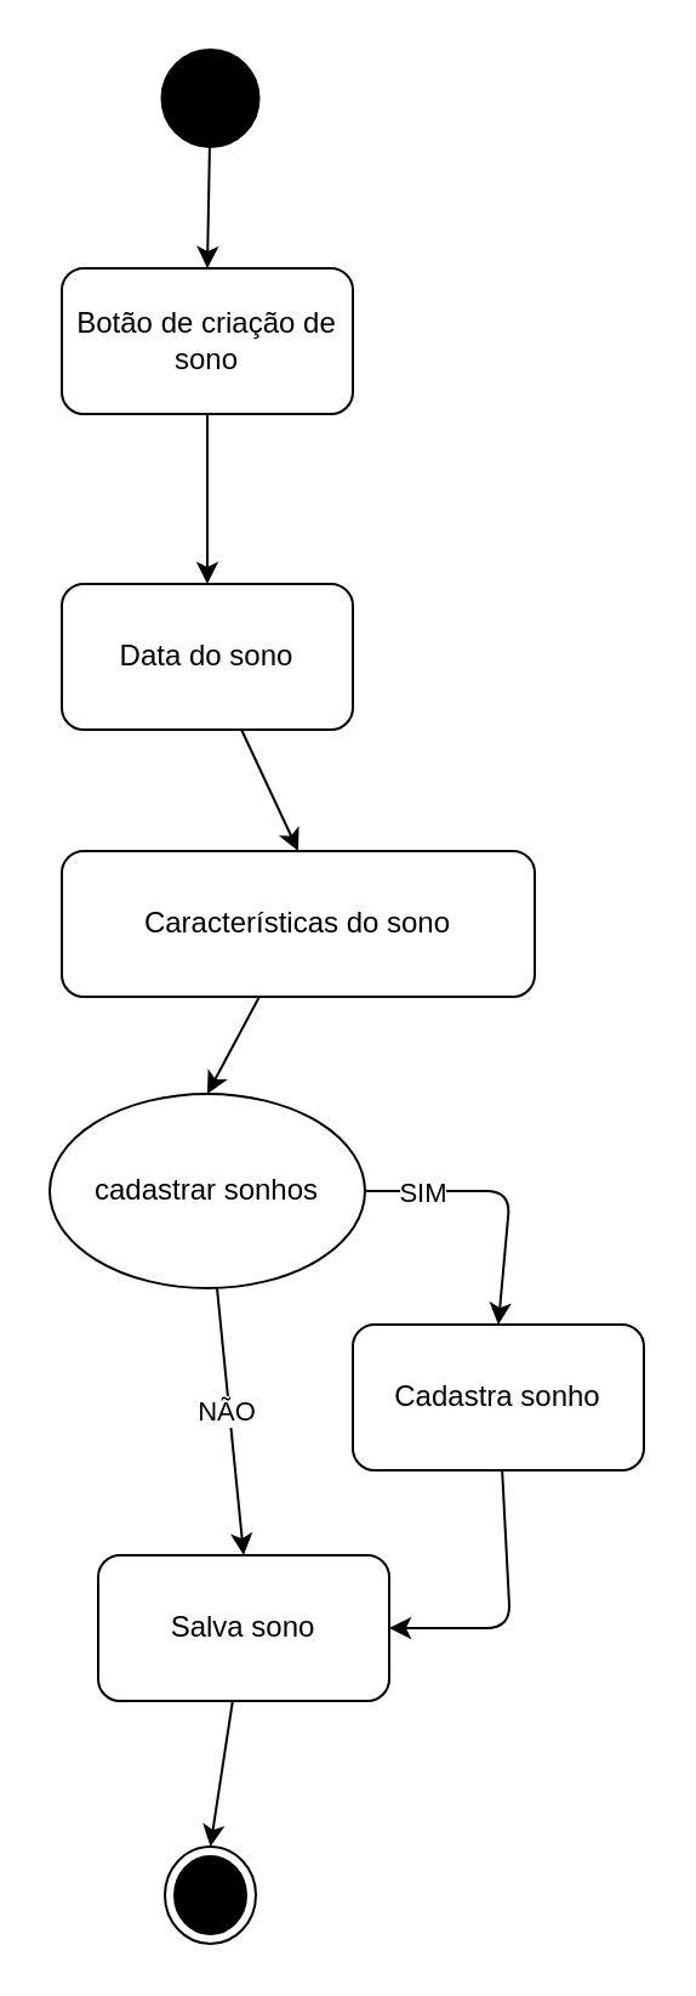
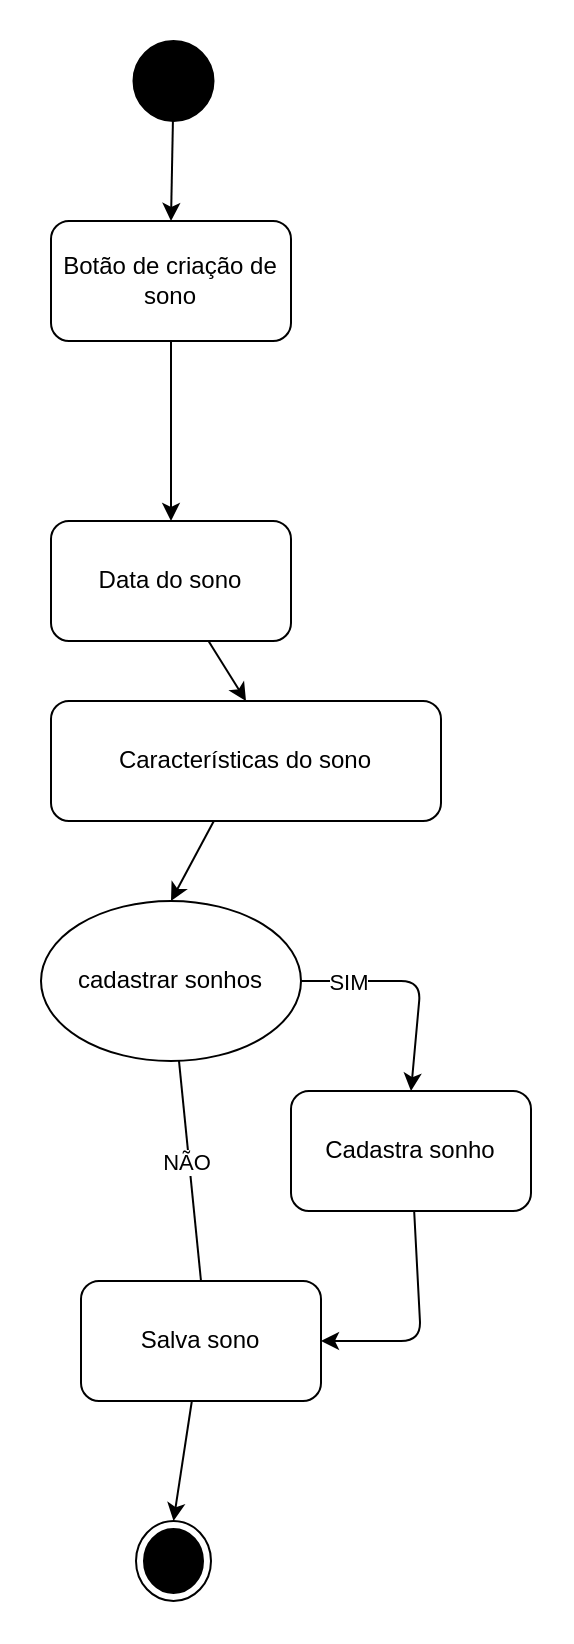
  <mxCell id="0" />
  <mxCell id="1" parent="0" />
  <mxCell id="2" style="edgeStyle=none;html=1;entryX=0.5;entryY=0;entryDx=0;entryDy=0;" edge="1" parent="1" source="3" target="19"><mxGeometry relative="1" as="geometry" /></mxCell>
  <mxCell id="3" value="" style="ellipse;fillColor=strokeColor;" vertex="1" parent="1"><mxGeometry x="66.25" y="20" width="40" height="40" as="geometry" /></mxCell>
  <mxCell id="4" style="edgeStyle=none;html=1;entryX=0.5;entryY=0;entryDx=0;entryDy=0;" edge="1" parent="1" source="5" target="7"><mxGeometry relative="1" as="geometry" /></mxCell>
- <mxCell id="5" value="Data do sono" style="rounded=1;whiteSpace=wrap;html=1;" vertex="1" parent="1"><mxGeometry x="25" y="240" width="120" height="60" as="geometry" /></mxCell>
+ <mxCell id="5" value="Data do sono" style="rounded=1;whiteSpace=wrap;html=1;" vertex="1" parent="1"><mxGeometry x="25" y="260" width="120" height="60" as="geometry" /></mxCell>
  <mxCell id="6" style="edgeStyle=none;html=1;entryX=0.5;entryY=0;entryDx=0;entryDy=0;" edge="1" parent="1" source="7" target="13"><mxGeometry relative="1" as="geometry" /></mxCell>
  <mxCell id="7" value="Características do sono" style="rounded=1;whiteSpace=wrap;html=1;" vertex="1" parent="1"><mxGeometry x="25" y="350" width="195" height="60" as="geometry" /></mxCell>
  <mxCell id="8" value="" style="ellipse;html=1;shape=endState;fillColor=strokeColor;" vertex="1" parent="1"><mxGeometry x="67.5" y="760" width="37.5" height="40" as="geometry" /></mxCell>
  <mxCell id="9" style="edgeStyle=none;html=1;entryX=0.5;entryY=0;entryDx=0;entryDy=0;" edge="1" parent="1" source="13" target="17"><mxGeometry relative="1" as="geometry"><Array as="points"><mxPoint x="210" y="490" /></Array></mxGeometry></mxCell>
  <mxCell id="10" value="SIM" style="edgeLabel;html=1;align=center;verticalAlign=middle;resizable=0;points=[];" vertex="1" connectable="0" parent="9"><mxGeometry x="-0.785" y="4" relative="1" as="geometry"><mxPoint x="11" y="4" as="offset" /></mxGeometry></mxCell>
- <mxCell id="11" style="edgeStyle=none;html=1;entryX=0.5;entryY=0;entryDx=0;entryDy=0;" edge="1" parent="1" source="13" target="15"><mxGeometry relative="1" as="geometry" /></mxCell>
+ <mxCell id="11" style="edgeStyle=none;html=1;entryX=0.5;entryY=0;entryDx=0;entryDy=0;endArrow=none;" edge="1" parent="1" source="13" target="15"><mxGeometry relative="1" as="geometry" /></mxCell>
  <mxCell id="12" value="NÃO" style="edgeLabel;html=1;align=center;verticalAlign=middle;resizable=0;points=[];" vertex="1" connectable="0" parent="11"><mxGeometry x="-0.622" y="-2" relative="1" as="geometry"><mxPoint x="3" y="29" as="offset" /></mxGeometry></mxCell>
  <mxCell id="13" value="cadastrar sonhos" style="ellipse;whiteSpace=wrap;html=1;" vertex="1" parent="1"><mxGeometry x="20" y="450" width="130" height="80" as="geometry" /></mxCell>
  <mxCell id="14" style="edgeStyle=none;html=1;entryX=0.5;entryY=0;entryDx=0;entryDy=0;" edge="1" parent="1" source="15" target="8"><mxGeometry relative="1" as="geometry" /></mxCell>
  <mxCell id="15" value="Salva sono" style="rounded=1;whiteSpace=wrap;html=1;" vertex="1" parent="1"><mxGeometry x="40" y="640" width="120" height="60" as="geometry" /></mxCell>
  <mxCell id="16" style="edgeStyle=none;html=1;entryX=1;entryY=0.5;entryDx=0;entryDy=0;" edge="1" parent="1" source="17" target="15"><mxGeometry relative="1" as="geometry"><Array as="points"><mxPoint x="210" y="670" /></Array></mxGeometry></mxCell>
  <mxCell id="17" value="Cadastra sonho" style="rounded=1;whiteSpace=wrap;html=1;" vertex="1" parent="1"><mxGeometry x="145" y="545" width="120" height="60" as="geometry" /></mxCell>
  <mxCell id="18" style="edgeStyle=none;html=1;entryX=0.5;entryY=0;entryDx=0;entryDy=0;" edge="1" parent="1" source="19" target="5"><mxGeometry relative="1" as="geometry" /></mxCell>
  <mxCell id="19" value="Botão de criação de sono" style="rounded=1;whiteSpace=wrap;html=1;" vertex="1" parent="1"><mxGeometry x="25" y="110" width="120" height="60" as="geometry" /></mxCell>
